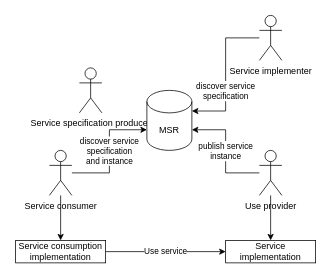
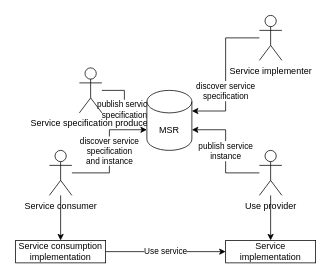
  <mxCell id="0" />
  <mxCell id="1" parent="0" />
+ <mxCell id="2" value="publish service&lt;br&gt;specification" style="edgeStyle=orthogonalEdgeStyle;rounded=0;orthogonalLoop=1;jettySize=auto;html=1;entryX=0;entryY=0;entryDx=0;entryDy=27.5;entryPerimeter=0;" edge="1" parent="1" source="3" target="12"><mxGeometry x="0.275" relative="1" as="geometry"><mxPoint as="offset" /></mxGeometry></mxCell>
  <mxCell id="3" value="Service specification producer" style="shape=umlActor;verticalLabelPosition=bottom;verticalAlign=top;html=1;outlineConnect=0;" vertex="1" parent="1"><mxGeometry x="105" y="90" width="30" height="60" as="geometry" /></mxCell>
  <mxCell id="4" value="discover service&lt;br&gt;specification" style="edgeStyle=orthogonalEdgeStyle;rounded=0;orthogonalLoop=1;jettySize=auto;html=1;entryX=1;entryY=0;entryDx=0;entryDy=27.5;entryPerimeter=0;" edge="1" parent="1" source="5" target="12"><mxGeometry x="0.232" relative="1" as="geometry"><mxPoint as="offset" /></mxGeometry></mxCell>
  <mxCell id="5" value="Service implementer" style="shape=umlActor;verticalLabelPosition=bottom;verticalAlign=top;html=1;outlineConnect=0;" vertex="1" parent="1"><mxGeometry x="345" y="20" width="30" height="60" as="geometry" /></mxCell>
  <mxCell id="6" value="discover service&lt;br&gt;specification &lt;br&gt;and instance" style="edgeStyle=orthogonalEdgeStyle;rounded=0;orthogonalLoop=1;jettySize=auto;html=1;entryX=0;entryY=0;entryDx=0;entryDy=52.5;entryPerimeter=0;" edge="1" parent="1" source="8" target="12"><mxGeometry relative="1" as="geometry"><mxPoint x="105" y="270" as="sourcePoint" /><Array as="points"><mxPoint x="145" y="230" /><mxPoint x="145" y="173" /></Array></mxGeometry></mxCell>
  <mxCell id="7" style="edgeStyle=orthogonalEdgeStyle;rounded=0;orthogonalLoop=1;jettySize=auto;html=1;entryX=0.5;entryY=0;entryDx=0;entryDy=0;" edge="1" parent="1" source="8" target="14"><mxGeometry relative="1" as="geometry" /></mxCell>
  <mxCell id="8" value="Service consumer" style="shape=umlActor;verticalLabelPosition=bottom;verticalAlign=top;html=1;outlineConnect=0;" vertex="1" parent="1"><mxGeometry x="65" y="200" width="30" height="60" as="geometry" /></mxCell>
  <mxCell id="9" value="publish service&lt;br&gt;instance" style="edgeStyle=orthogonalEdgeStyle;rounded=0;orthogonalLoop=1;jettySize=auto;html=1;entryX=1;entryY=0;entryDx=0;entryDy=52.5;entryPerimeter=0;" edge="1" parent="1" source="11" target="12"><mxGeometry relative="1" as="geometry" /></mxCell>
  <mxCell id="10" style="edgeStyle=orthogonalEdgeStyle;rounded=0;orthogonalLoop=1;jettySize=auto;html=1;" edge="1" parent="1" source="11" target="15"><mxGeometry relative="1" as="geometry" /></mxCell>
  <mxCell id="11" value="Use provider" style="shape=umlActor;verticalLabelPosition=bottom;verticalAlign=top;html=1;outlineConnect=0;" vertex="1" parent="1"><mxGeometry x="345" y="200" width="30" height="60" as="geometry" /></mxCell>
  <mxCell id="12" value="MSR" style="shape=cylinder3;whiteSpace=wrap;html=1;boundedLbl=1;backgroundOutline=1;size=15;" vertex="1" parent="1"><mxGeometry x="195" y="120" width="60" height="80" as="geometry" /></mxCell>
  <mxCell id="13" value="Use service" style="edgeStyle=orthogonalEdgeStyle;rounded=0;orthogonalLoop=1;jettySize=auto;html=1;entryX=0;entryY=0.5;entryDx=0;entryDy=0;" edge="1" parent="1" source="14" target="15"><mxGeometry relative="1" as="geometry" /></mxCell>
  <mxCell id="14" value="Service consumption&lt;br&gt;implementation" style="rounded=0;whiteSpace=wrap;html=1;" vertex="1" parent="1"><mxGeometry x="20" y="320" width="120" height="30" as="geometry" /></mxCell>
  <mxCell id="15" value="Service&lt;br&gt;implementation" style="rounded=0;whiteSpace=wrap;html=1;" vertex="1" parent="1"><mxGeometry x="300" y="320" width="120" height="30" as="geometry" /></mxCell>
